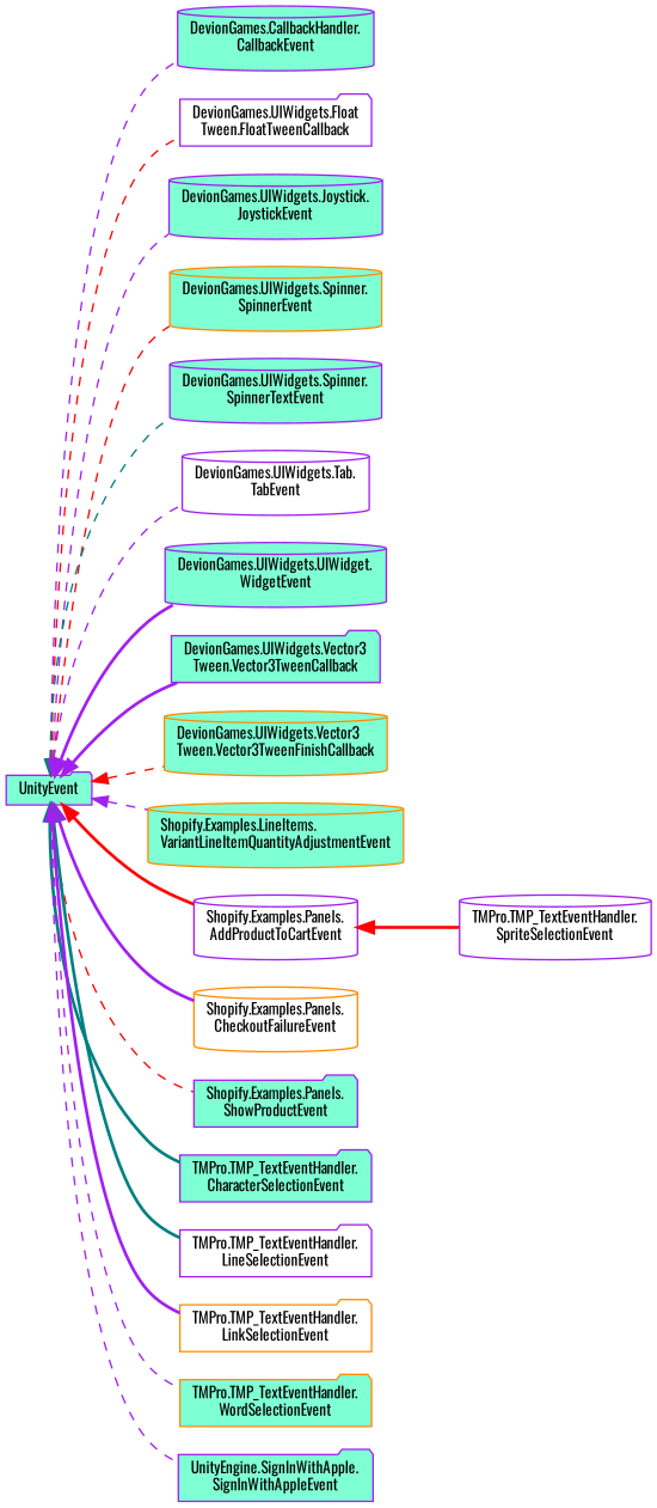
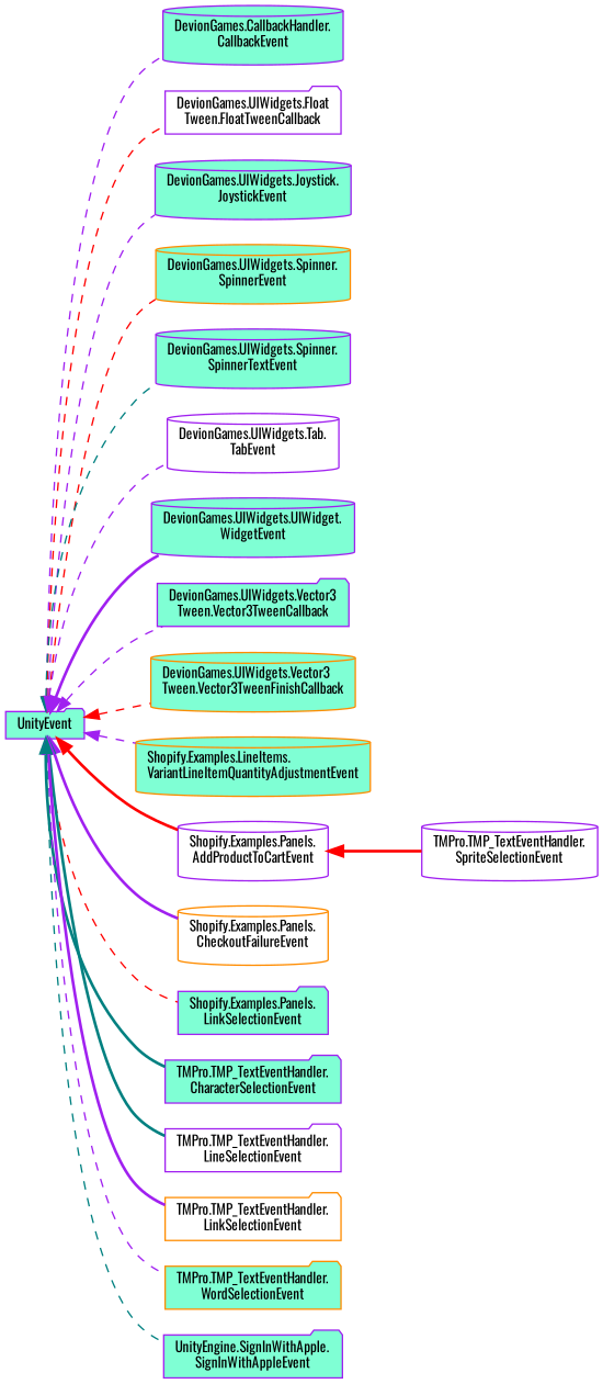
  digraph {
    fontname=Oswald
    rankdir=LR
    node [color=purple fillcolor=aquamarine fontname=Oswald fontsize=10 shape=cylinder style=filled]
    edge [color=purple dir=back fontname=Oswald fontsize=10 labelfontname=Helvetica labelfontsize=10 style=dashed]
    n1 [height=0.2 label=UnityEvent shape=folder width=0.4]
    n2 [height=0.2 label="DevionGames.CallbackHandler.\lCallbackEvent" width=0.4]
    n3 [fillcolor=white height=0.2 label="DevionGames.UIWidgets.Float\lTween.FloatTweenCallback" shape=folder width=0.4]
    n4 [height=0.2 label="DevionGames.UIWidgets.Joystick.\lJoystickEvent" width=0.4]
    n5 [color=darkorange height=0.2 label="DevionGames.UIWidgets.Spinner.\lSpinnerEvent" width=0.4]
    n6 [height=0.2 label="DevionGames.UIWidgets.Spinner.\lSpinnerTextEvent" width=0.4]
    n7 [fillcolor=white height=0.2 label="DevionGames.UIWidgets.Tab.\lTabEvent" width=0.4]
    n8 [height=0.2 label="DevionGames.UIWidgets.UIWidget.\lWidgetEvent" width=0.4]
    n9 [height=0.2 label="DevionGames.UIWidgets.Vector3\lTween.Vector3TweenCallback" shape=folder width=0.4]
    n10 [color=darkorange height=0.2 label="DevionGames.UIWidgets.Vector3\lTween.Vector3TweenFinishCallback" width=0.4]
    n11 [color=darkorange height=0.2 label="Shopify.Examples.LineItems.\lVariantLineItemQuantityAdjustmentEvent" width=0.4]
    n12 [fillcolor=white height=0.2 label="Shopify.Examples.Panels.\lAddProductToCartEvent" width=0.4]
    n13 [color=darkorange fillcolor=white height=0.2 label="Shopify.Examples.Panels.\lCheckoutFailureEvent" width=0.4]
-   n14 [height=0.2 label="Shopify.Examples.Panels.\lShowProductEvent" shape=folder width=0.4]
+   n14 [height=0.2 label="Shopify.Examples.Panels.\lLinkSelectionEvent" shape=folder width=0.4]
    n15 [height=0.2 label="TMPro.TMP_TextEventHandler.\lCharacterSelectionEvent" shape=folder width=0.4]
    n16 [fillcolor=white height=0.2 label="TMPro.TMP_TextEventHandler.\lLineSelectionEvent" shape=folder width=0.4]
    n17 [color=darkorange fillcolor=white height=0.2 label="TMPro.TMP_TextEventHandler.\lLinkSelectionEvent" shape=folder width=0.4]
    n18 [color=darkorange height=0.2 label="TMPro.TMP_TextEventHandler.\lWordSelectionEvent" shape=folder width=0.4]
    n19 [height=0.2 label="UnityEngine.SignInWithApple.\lSignInWithAppleEvent" shape=folder width=0.4]
    n20 [fillcolor=white height=0.2 label="TMPro.TMP_TextEventHandler.\lSpriteSelectionEvent" width=0.4]
    n1 -> n2
    n1 -> n3 [color=red]
    n1 -> n4
    n1 -> n5 [color=red]
    n1 -> n6 [color=teal]
    n1 -> n7
    n1 -> n8 [style=bold]
-   n1 -> n9 [style=bold]
+   n1 -> n9
    n1 -> n10 [color=red]
    n1 -> n11
    n1 -> n12 [color=red style=bold]
    n1 -> n13 [style=bold]
    n1 -> n14 [color=red]
    n1 -> n15 [color=teal style=bold]
    n1 -> n16 [color=teal style=bold]
    n1 -> n17 [style=bold]
    n1 -> n18
-   n1 -> n19
+   n1 -> n19 [color=teal]
    n12 -> n20 [color=red style=bold]
  }
